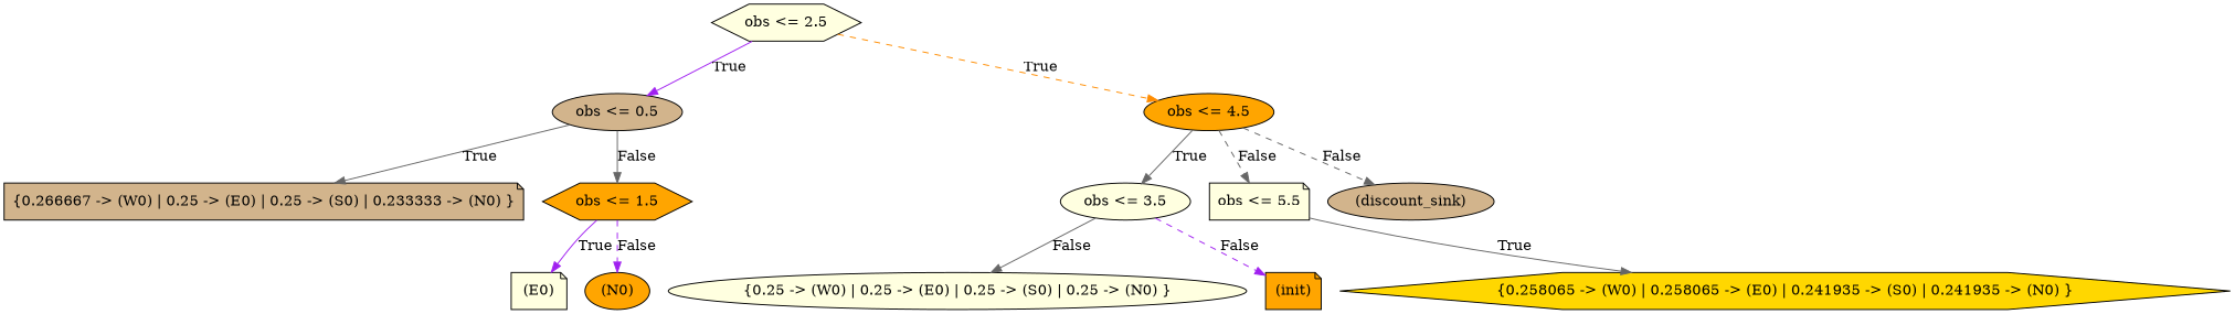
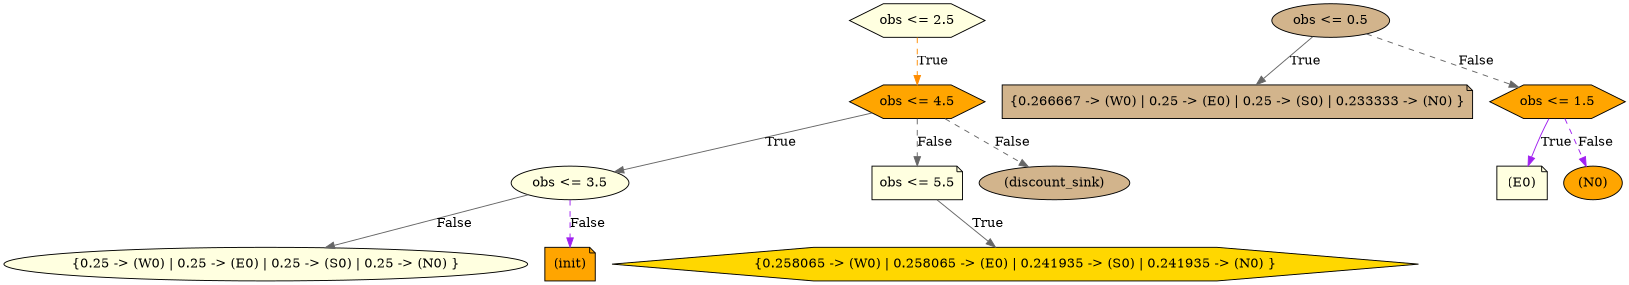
  digraph {
    node [fillcolor=lightyellow shape=ellipse style=filled]
    edge [color=gray40]
    n1 [label="obs <= 2.5" shape=hexagon]
    n2 [fillcolor=tan label="obs <= 0.5"]
-   n3 [fillcolor=orange label="obs <= 4.5"]
+   n3 [fillcolor=orange label="obs <= 4.5" shape=hexagon]
    n4 [fillcolor=tan label="{0.266667 -> (W0) | 0.25 -> (E0) | 0.25 -> (S0) | 0.233333 -> (N0) }" shape=note]
    n5 [fillcolor=orange label="obs <= 1.5" shape=hexagon]
    n6 [label="obs <= 3.5"]
    n7 [label="obs <= 5.5" shape=note]
    n8 [fillcolor=tan label="(discount_sink)"]
    n9 [label="(E0)" shape=note]
    n10 [fillcolor=orange label="(N0)"]
    n11 [label="{0.25 -> (W0) | 0.25 -> (E0) | 0.25 -> (S0) | 0.25 -> (N0) }"]
    n12 [fillcolor=orange label="(init)" shape=note]
    n13 [fillcolor=gold label="{0.258065 -> (W0) | 0.258065 -> (E0) | 0.241935 -> (S0) | 0.241935 -> (N0) }" shape=hexagon]
-   n1 -> n2 [color=purple label=True]
    n1 -> n3 [color=darkorange label=True style=dashed]
    n2 -> n4 [label=True]
-   n2 -> n5 [label=False style=solid]
+   n2 -> n5 [label=False style=dashed]
    n3 -> n6 [label=True]
    n3 -> n7 [label=False style=dashed]
    n3 -> n8 [label=False style=dashed]
    n5 -> n9 [color=purple label=True]
    n5 -> n10 [color=purple label=False style=dashed]
    n6 -> n11 [label=False]
    n6 -> n12 [color=purple label=False style=dashed]
    n7 -> n13 [label=True]
  }
